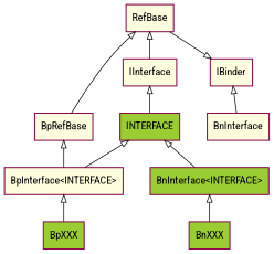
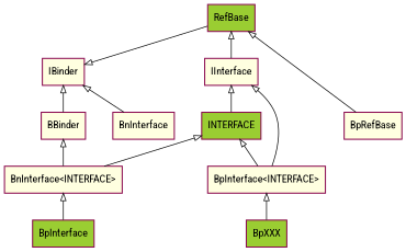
  digraph {
    fontname="Roboto Condensed"
    nodesep=.5
    rankdir=BT
    node [color=deeppink4 fillcolor=lightyellow fontname="Roboto Condensed" group=g2 penwidth=1.5 shape=rectangle style=filled]
    edge [arrowhead=onormal fontname="Roboto Condensed"]
    IBinder
    IInterface [group=g0]
    BpRefBase [group=g1]
+   BBinder
    n5 [label=BnInterface group=""]
    "BpInterface<INTERFACE>" [group=g1]
-   "BnInterface<INTERFACE>" [fillcolor=yellowgreen]
+   "BnInterface<INTERFACE>"
    BpXXX [fillcolor=yellowgreen group=g1]
-   BnXXX [fillcolor=yellowgreen]
-   RefBase [group=g0]
+   BnXXX [fillcolor=yellowgreen label=BpInterface]
+   RefBase [fillcolor=yellowgreen group=g0]
    INTERFACE [fillcolor=yellowgreen group=g0]
    subgraph sub_1 {
      rank=same
      IBinder
      IInterface
    }
    subgraph sub_2 {
      rank=same
      BpRefBase
+     BBinder
      n5
    }
    subgraph sub_3 {
      rank=same
      "BpInterface<INTERFACE>"
      "BnInterface<INTERFACE>"
    }
    subgraph sub_4 {
      rank=same
      BpXXX
      BnXXX
    }
    IInterface -> RefBase
    BpRefBase -> RefBase
+   BBinder -> IBinder
    n5 -> IBinder
-   "BpInterface<INTERFACE>" -> BpRefBase
+   "BpInterface<INTERFACE>" -> IInterface
    "BpInterface<INTERFACE>" -> INTERFACE
+   "BnInterface<INTERFACE>" -> BBinder
    "BnInterface<INTERFACE>" -> INTERFACE
    BpXXX -> "BpInterface<INTERFACE>"
    BnXXX -> "BnInterface<INTERFACE>"
    RefBase -> IBinder
    INTERFACE -> IInterface
  }
